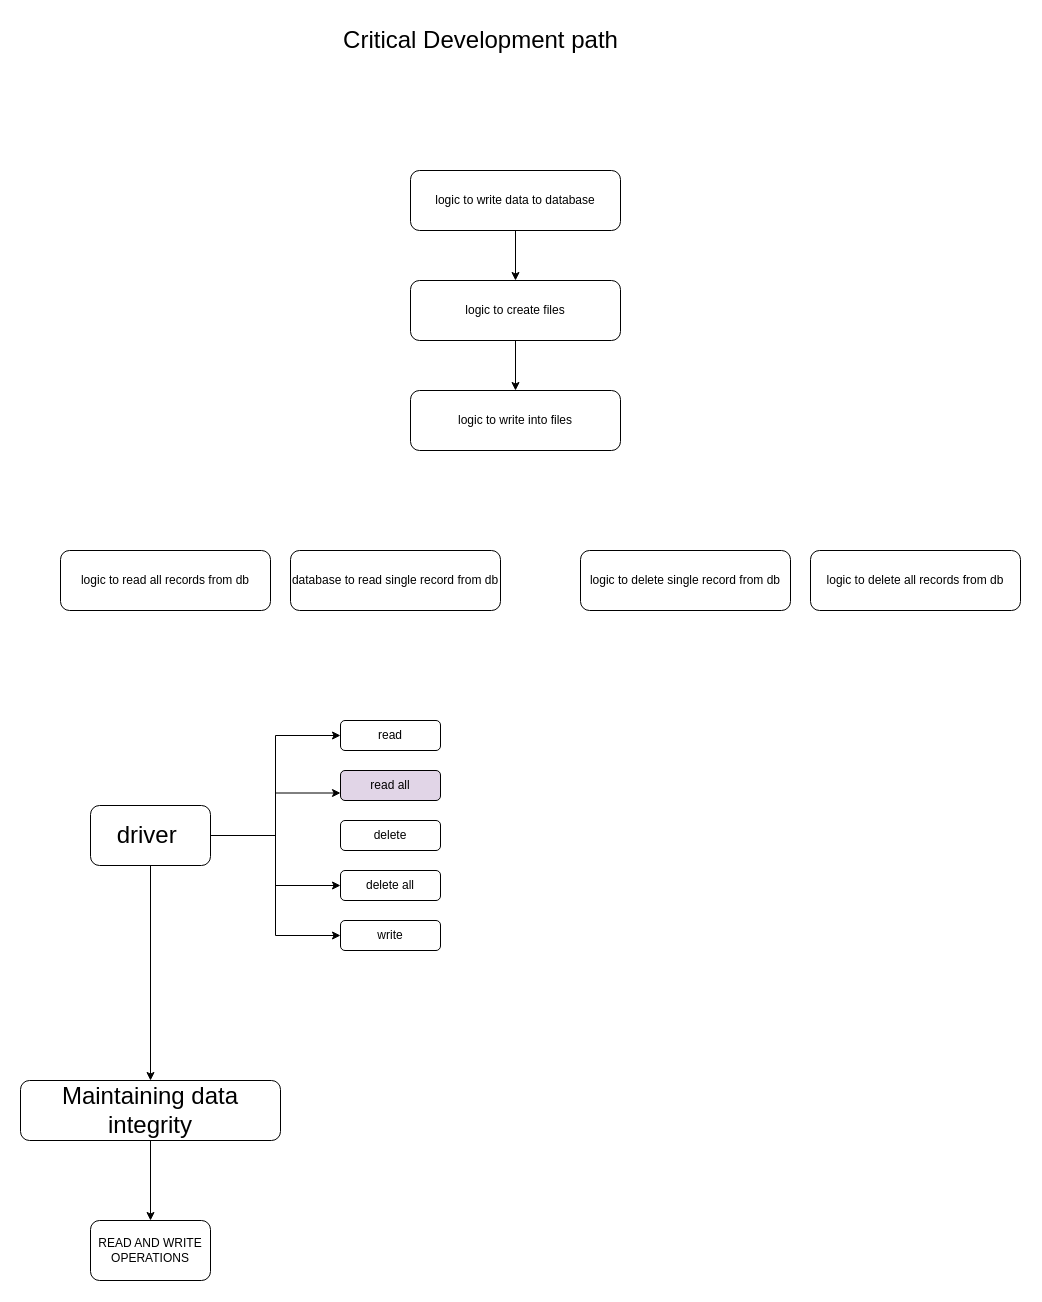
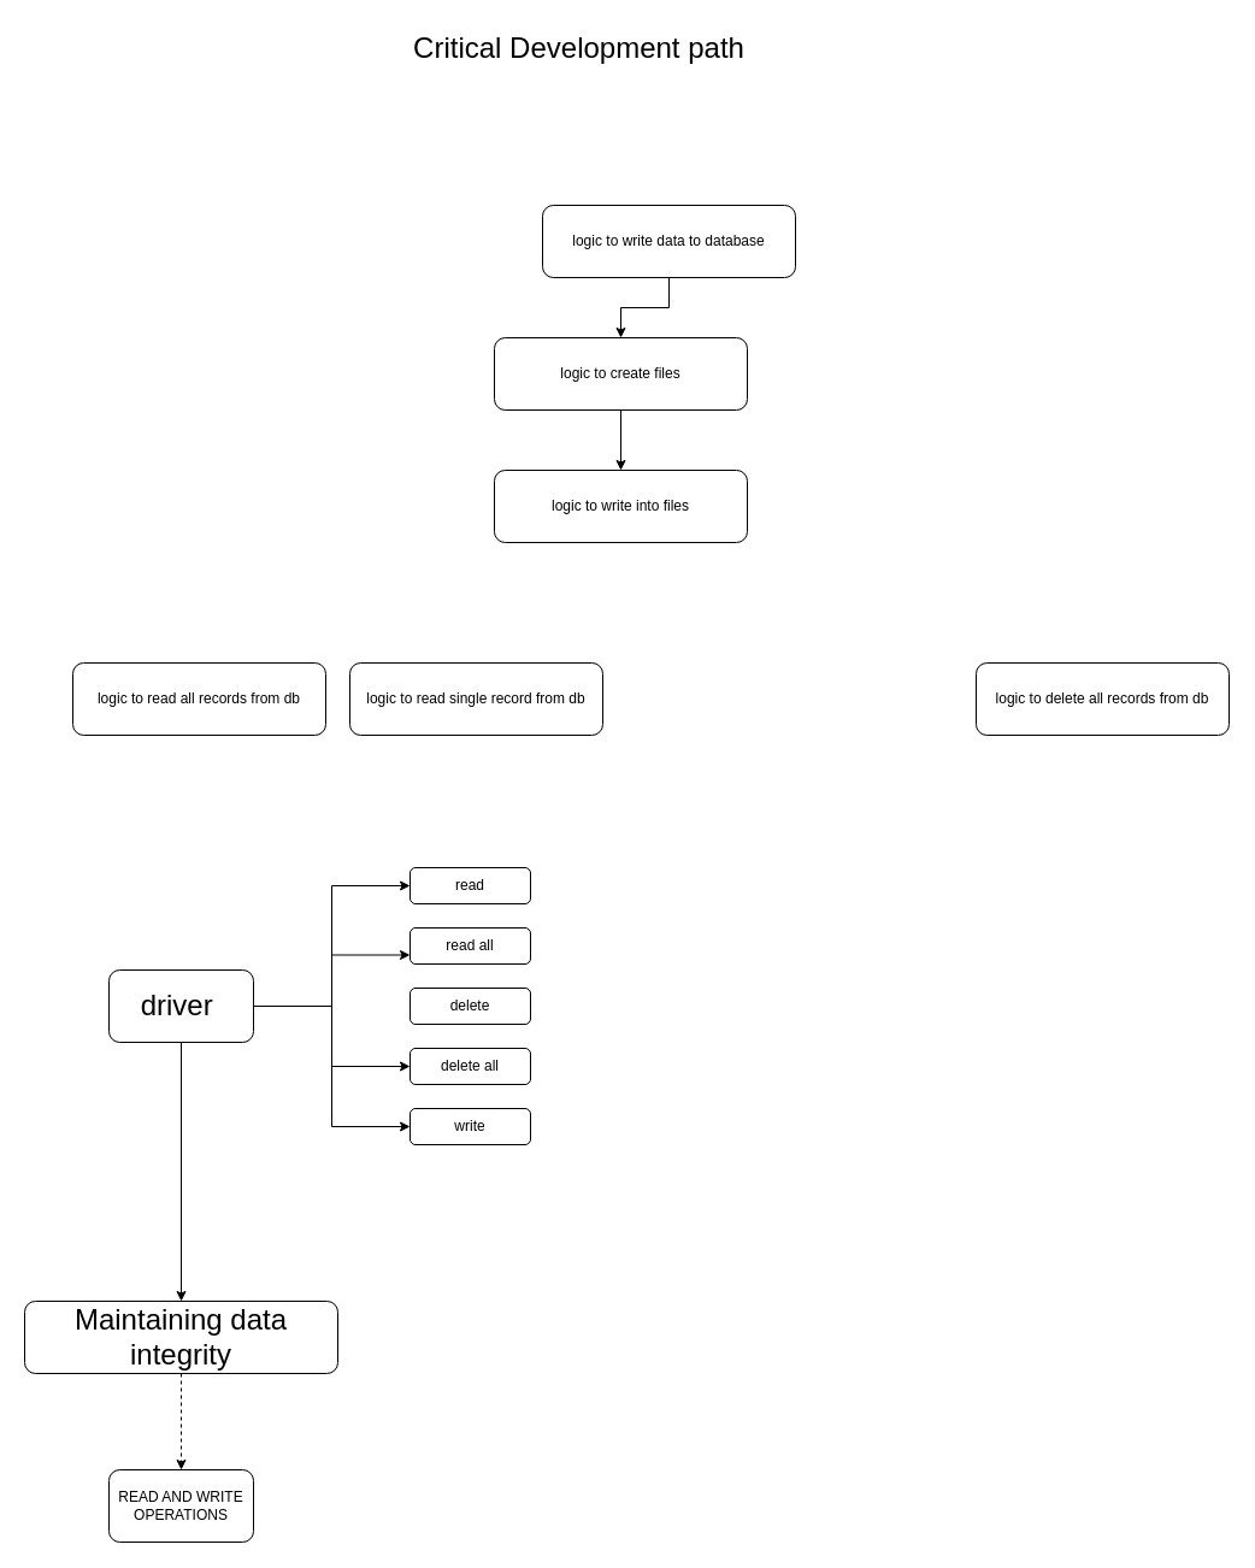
  <mxCell id="0" />
  <mxCell id="1" parent="0" />
  <mxCell id="2" value="&lt;font style=&quot;font-size: 24px;&quot;&gt;Critical Development path&lt;/font&gt;" style="text;html=1;align=center;verticalAlign=middle;resizable=0;points=[];autosize=1;strokeColor=none;fillColor=none;" vertex="1" parent="1"><mxGeometry x="330" y="20" width="300" height="40" as="geometry" /></mxCell>
  <mxCell id="3" value="" style="edgeStyle=orthogonalEdgeStyle;rounded=0;orthogonalLoop=1;jettySize=auto;html=1;" edge="1" parent="1" source="4" target="6"><mxGeometry relative="1" as="geometry" /></mxCell>
- <mxCell id="4" value="logic to write data to database" style="rounded=1;whiteSpace=wrap;html=1;" vertex="1" parent="1"><mxGeometry x="410" y="170" width="210" height="60" as="geometry" /></mxCell>
+ <mxCell id="4" value="logic to write data to database" style="rounded=1;whiteSpace=wrap;html=1;" vertex="1" parent="1"><mxGeometry x="450" y="170" width="210" height="60" as="geometry" /></mxCell>
  <mxCell id="5" value="" style="edgeStyle=orthogonalEdgeStyle;rounded=0;orthogonalLoop=1;jettySize=auto;html=1;" edge="1" parent="1" source="6" target="7"><mxGeometry relative="1" as="geometry" /></mxCell>
  <mxCell id="6" value="logic to create files" style="rounded=1;whiteSpace=wrap;html=1;" vertex="1" parent="1"><mxGeometry x="410" y="280" width="210" height="60" as="geometry" /></mxCell>
  <mxCell id="7" value="logic to write into files" style="rounded=1;whiteSpace=wrap;html=1;" vertex="1" parent="1"><mxGeometry x="410" y="390" width="210" height="60" as="geometry" /></mxCell>
- <mxCell id="8" value="database to read single record from db" style="rounded=1;whiteSpace=wrap;html=1;" vertex="1" parent="1"><mxGeometry y="550" width="210" height="60" as="geometry" x="290" /></mxCell>
+ <mxCell id="8" value="logic to read single record from db" style="rounded=1;whiteSpace=wrap;html=1;" vertex="1" parent="1"><mxGeometry y="550" width="210" height="60" as="geometry" x="290" /></mxCell>
  <mxCell id="9" value="logic to read all records from db" style="rounded=1;whiteSpace=wrap;html=1;" vertex="1" parent="1"><mxGeometry x="60" y="550" width="210" height="60" as="geometry" /></mxCell>
  <mxCell id="10" value="logic to delete all records from db" style="rounded=1;whiteSpace=wrap;html=1;" vertex="1" parent="1"><mxGeometry x="810" y="550" width="210" height="60" as="geometry" /></mxCell>
- <mxCell id="11" value="logic to delete single record from db" style="rounded=1;whiteSpace=wrap;html=1;" vertex="1" parent="1"><mxGeometry x="580" y="550" width="210" height="60" as="geometry" /></mxCell>
  <mxCell id="12" style="edgeStyle=orthogonalEdgeStyle;rounded=0;orthogonalLoop=1;jettySize=auto;html=1;entryX=0;entryY=0.5;entryDx=0;entryDy=0;" edge="1" parent="1" source="17" target="18"><mxGeometry relative="1" as="geometry" /></mxCell>
  <mxCell id="13" style="edgeStyle=orthogonalEdgeStyle;rounded=0;orthogonalLoop=1;jettySize=auto;html=1;entryX=0;entryY=0.5;entryDx=0;entryDy=0;" edge="1" parent="1" source="17" target="22"><mxGeometry relative="1" as="geometry" /></mxCell>
  <mxCell id="14" style="edgeStyle=orthogonalEdgeStyle;rounded=0;orthogonalLoop=1;jettySize=auto;html=1;entryX=0;entryY=0.75;entryDx=0;entryDy=0;" edge="1" parent="1" source="17" target="19"><mxGeometry relative="1" as="geometry" /></mxCell>
  <mxCell id="15" style="edgeStyle=orthogonalEdgeStyle;rounded=0;orthogonalLoop=1;jettySize=auto;html=1;" edge="1" parent="1" source="17" target="24"><mxGeometry relative="1" as="geometry" /></mxCell>
  <mxCell id="16" style="edgeStyle=orthogonalEdgeStyle;rounded=0;orthogonalLoop=1;jettySize=auto;html=1;entryX=0;entryY=0.5;entryDx=0;entryDy=0;" edge="1" parent="1" source="17" target="21"><mxGeometry relative="1" as="geometry" /></mxCell>
  <mxCell id="17" value="&lt;font style=&quot;font-size: 24px;&quot;&gt;driver&amp;nbsp;&lt;/font&gt;" style="rounded=1;whiteSpace=wrap;html=1;" vertex="1" parent="1"><mxGeometry x="90" y="805" width="120" height="60" as="geometry" /></mxCell>
  <mxCell id="18" value="read" style="rounded=1;whiteSpace=wrap;html=1;" vertex="1" parent="1"><mxGeometry x="340" y="720" width="100" height="30" as="geometry" /></mxCell>
- <mxCell id="19" value="read all" style="rounded=1;whiteSpace=wrap;html=1;fillColor=#e1d5e7;" vertex="1" parent="1"><mxGeometry x="340" y="770" width="100" height="30" as="geometry" /></mxCell>
+ <mxCell id="19" value="read all" style="rounded=1;whiteSpace=wrap;html=1;" vertex="1" parent="1"><mxGeometry x="340" y="770" width="100" height="30" as="geometry" /></mxCell>
  <mxCell id="20" value="delete" style="rounded=1;whiteSpace=wrap;html=1;" vertex="1" parent="1"><mxGeometry x="340" y="820" width="100" height="30" as="geometry" /></mxCell>
  <mxCell id="21" value="delete all" style="rounded=1;whiteSpace=wrap;html=1;" vertex="1" parent="1"><mxGeometry x="340" y="870" width="100" height="30" as="geometry" /></mxCell>
  <mxCell id="22" value="write" style="rounded=1;whiteSpace=wrap;html=1;" vertex="1" parent="1"><mxGeometry x="340" y="920" width="100" height="30" as="geometry" /></mxCell>
- <mxCell id="23" value="" style="edgeStyle=orthogonalEdgeStyle;rounded=0;orthogonalLoop=1;jettySize=auto;html=1;" edge="1" parent="1" source="24" target="25"><mxGeometry relative="1" as="geometry" /></mxCell>
+ <mxCell id="23" value="" style="edgeStyle=orthogonalEdgeStyle;rounded=0;orthogonalLoop=1;jettySize=auto;html=1;dashed=1;" edge="1" parent="1" source="24" target="25"><mxGeometry relative="1" as="geometry" /></mxCell>
  <mxCell id="24" value="&lt;font style=&quot;font-size: 24px;&quot;&gt;Maintaining data integrity&lt;/font&gt;" style="rounded=1;whiteSpace=wrap;html=1;" vertex="1" parent="1"><mxGeometry x="20" y="1080" width="260" height="60" as="geometry" /></mxCell>
  <mxCell id="25" value="READ AND WRITE OPERATIONS" style="whiteSpace=wrap;html=1;rounded=1;" vertex="1" parent="1"><mxGeometry x="90" y="1220" width="120" height="60" as="geometry" /></mxCell>
